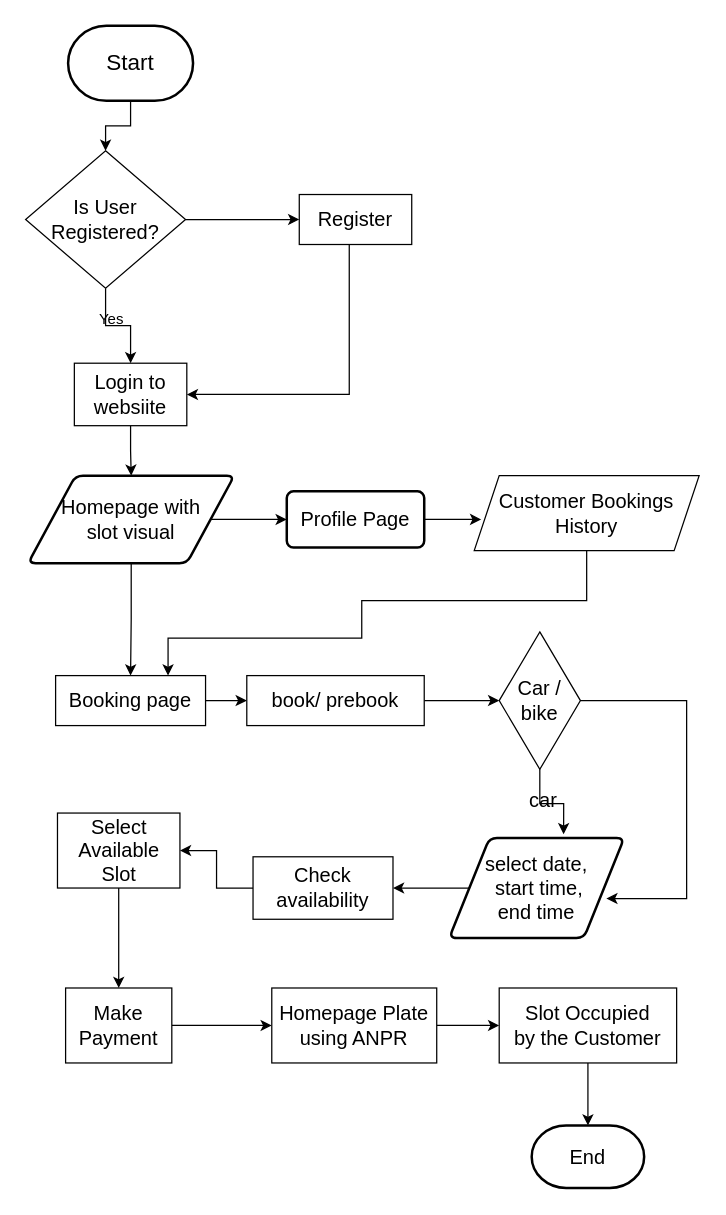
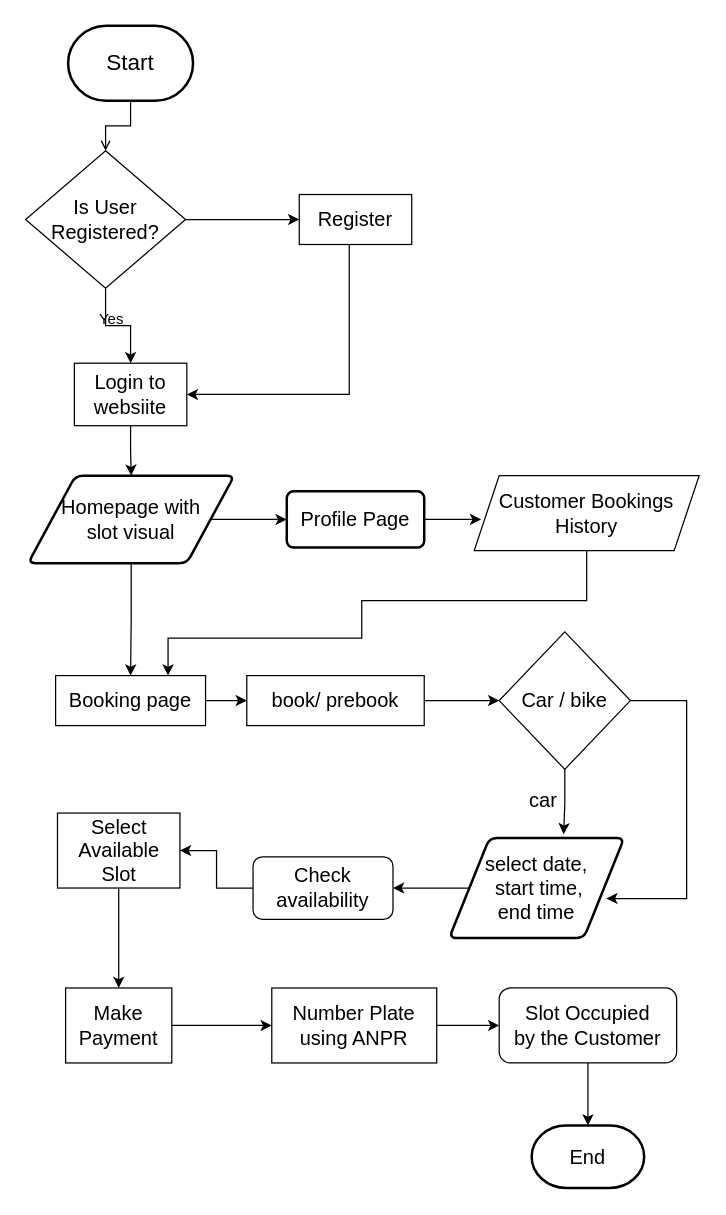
  <mxCell id="0" />
  <mxCell id="1" parent="0" />
- <mxCell id="2" style="edgeStyle=orthogonalEdgeStyle;rounded=0;orthogonalLoop=1;jettySize=auto;html=1;entryX=0.5;entryY=0;entryDx=0;entryDy=0;" parent="1" source="3" target="6" edge="1"><mxGeometry relative="1" as="geometry"><mxPoint x="104" y="140" as="targetPoint" /></mxGeometry></mxCell>
+ <mxCell id="2" style="edgeStyle=orthogonalEdgeStyle;rounded=0;orthogonalLoop=1;jettySize=auto;html=1;entryX=0.5;entryY=0;entryDx=0;entryDy=0;endArrow=open;" parent="1" source="3" target="6" edge="1"><mxGeometry relative="1" as="geometry"><mxPoint x="104" y="140" as="targetPoint" /></mxGeometry></mxCell>
  <mxCell id="3" value="&lt;font style=&quot;font-size: 18px;&quot;&gt;Start&lt;/font&gt;" style="strokeWidth=2;html=1;shape=mxgraph.flowchart.terminator;whiteSpace=wrap;" parent="1" vertex="1"><mxGeometry x="54" y="20" width="100" height="60" as="geometry" /></mxCell>
  <mxCell id="4" style="edgeStyle=orthogonalEdgeStyle;rounded=0;orthogonalLoop=1;jettySize=auto;html=1;exitX=1;exitY=0.5;exitDx=0;exitDy=0;entryX=0;entryY=0.5;entryDx=0;entryDy=0;" parent="1" source="6" target="8" edge="1"><mxGeometry relative="1" as="geometry"><mxPoint x="219" y="175" as="targetPoint" /></mxGeometry></mxCell>
  <mxCell id="5" style="edgeStyle=orthogonalEdgeStyle;rounded=0;orthogonalLoop=1;jettySize=auto;html=1;entryX=0.5;entryY=0;entryDx=0;entryDy=0;" parent="1" source="6" target="11" edge="1"><mxGeometry relative="1" as="geometry"><mxPoint x="104.5" y="290" as="targetPoint" /></mxGeometry></mxCell>
  <mxCell id="6" value="&lt;font style=&quot;font-size: 16px;&quot;&gt;Is User Registered?&lt;/font&gt;" style="rhombus;whiteSpace=wrap;html=1;" parent="1" vertex="1"><mxGeometry x="20" y="120" width="128" height="110" as="geometry" /></mxCell>
  <mxCell id="7" style="edgeStyle=orthogonalEdgeStyle;rounded=0;orthogonalLoop=1;jettySize=auto;html=1;entryX=1;entryY=0.5;entryDx=0;entryDy=0;" parent="1" source="8" target="11" edge="1"><mxGeometry relative="1" as="geometry"><Array as="points"><mxPoint x="279" y="315" /></Array></mxGeometry></mxCell>
  <mxCell id="8" value="&lt;font style=&quot;font-size: 16px;&quot;&gt;Register&lt;/font&gt;" style="rounded=0;whiteSpace=wrap;html=1;" parent="1" vertex="1"><mxGeometry x="239" y="155" width="90" height="40" as="geometry" /></mxCell>
  <mxCell id="9" value="Yes" style="text;html=1;strokeColor=none;fillColor=none;align=center;verticalAlign=middle;whiteSpace=wrap;rounded=0;" parent="1" vertex="1"><mxGeometry x="59" y="240" width="60" height="30" as="geometry" /></mxCell>
  <mxCell id="10" value="" style="edgeStyle=orthogonalEdgeStyle;rounded=0;orthogonalLoop=1;jettySize=auto;html=1;" parent="1" source="11" target="14" edge="1"><mxGeometry relative="1" as="geometry" /></mxCell>
  <mxCell id="11" value="&lt;font style=&quot;font-size: 16px;&quot;&gt;Login to websiite&lt;/font&gt;" style="rounded=0;whiteSpace=wrap;html=1;" parent="1" vertex="1"><mxGeometry x="59" y="290" width="90" height="50" as="geometry" /></mxCell>
  <mxCell id="12" style="edgeStyle=orthogonalEdgeStyle;rounded=0;orthogonalLoop=1;jettySize=auto;html=1;entryX=0.5;entryY=0;entryDx=0;entryDy=0;" parent="1" source="14" target="16" edge="1"><mxGeometry relative="1" as="geometry" /></mxCell>
  <mxCell id="13" value="" style="edgeStyle=orthogonalEdgeStyle;rounded=0;orthogonalLoop=1;jettySize=auto;html=1;" parent="1" source="14" target="32" edge="1"><mxGeometry relative="1" as="geometry" /></mxCell>
  <mxCell id="14" value="&lt;font style=&quot;font-size: 16px;&quot;&gt;Homepage with &lt;br&gt;slot visual&lt;/font&gt;" style="shape=parallelogram;html=1;strokeWidth=2;perimeter=parallelogramPerimeter;whiteSpace=wrap;rounded=1;arcSize=12;size=0.23;" parent="1" vertex="1"><mxGeometry x="22" y="380" width="165" height="70" as="geometry" /></mxCell>
  <mxCell id="15" style="edgeStyle=orthogonalEdgeStyle;rounded=0;orthogonalLoop=1;jettySize=auto;html=1;entryX=0;entryY=0.5;entryDx=0;entryDy=0;" parent="1" source="16" target="18" edge="1"><mxGeometry relative="1" as="geometry" /></mxCell>
  <mxCell id="16" value="&lt;font style=&quot;font-size: 16px;&quot;&gt;Booking page&lt;/font&gt;" style="rounded=0;whiteSpace=wrap;html=1;" parent="1" vertex="1"><mxGeometry x="44" y="540" width="120" height="40" as="geometry" /></mxCell>
  <mxCell id="17" style="edgeStyle=orthogonalEdgeStyle;rounded=0;orthogonalLoop=1;jettySize=auto;html=1;entryX=0;entryY=0.5;entryDx=0;entryDy=0;" parent="1" source="18" target="20" edge="1"><mxGeometry relative="1" as="geometry"><mxPoint x="327" y="560" as="targetPoint" /></mxGeometry></mxCell>
  <mxCell id="18" value="&lt;font style=&quot;font-size: 16px;&quot;&gt;book/ prebook&lt;/font&gt;" style="rounded=0;whiteSpace=wrap;html=1;" parent="1" vertex="1"><mxGeometry x="197" y="540" width="142" height="40" as="geometry" /></mxCell>
  <mxCell id="19" style="edgeStyle=orthogonalEdgeStyle;rounded=0;orthogonalLoop=1;jettySize=auto;html=1;entryX=0.898;entryY=0.605;entryDx=0;entryDy=0;entryPerimeter=0;exitX=1;exitY=0.5;exitDx=0;exitDy=0;" parent="1" source="20" target="22" edge="1"><mxGeometry relative="1" as="geometry"><mxPoint x="467" y="710" as="targetPoint" /><mxPoint x="432" y="560" as="sourcePoint" /><Array as="points"><mxPoint x="549" y="560" /><mxPoint x="549" y="718" /></Array></mxGeometry></mxCell>
- <mxCell id="20" value="&lt;font style=&quot;font-size: 16px;&quot;&gt;Car / bike&lt;/font&gt;" style="rhombus;whiteSpace=wrap;html=1;" parent="1" vertex="1"><mxGeometry x="399" y="505" width="65" height="110" as="geometry" /></mxCell>
+ <mxCell id="20" value="&lt;font style=&quot;font-size: 16px;&quot;&gt;Car / bike&lt;/font&gt;" style="rhombus;whiteSpace=wrap;html=1;" parent="1" vertex="1"><mxGeometry x="399" y="505" width="105" height="110" as="geometry" /></mxCell>
  <mxCell id="21" style="edgeStyle=orthogonalEdgeStyle;rounded=0;orthogonalLoop=1;jettySize=auto;html=1;exitX=0;exitY=0.5;exitDx=0;exitDy=0;" parent="1" source="22" target="25" edge="1"><mxGeometry relative="1" as="geometry" /></mxCell>
  <mxCell id="22" value="&lt;font style=&quot;font-size: 16px;&quot;&gt;select date,&lt;br&gt;&amp;nbsp;start time, &lt;br&gt;end time&lt;/font&gt;" style="shape=parallelogram;html=1;strokeWidth=2;perimeter=parallelogramPerimeter;whiteSpace=wrap;rounded=1;arcSize=12;size=0.23;" parent="1" vertex="1"><mxGeometry x="359" y="670" width="140" height="80" as="geometry" /></mxCell>
  <mxCell id="23" style="edgeStyle=orthogonalEdgeStyle;rounded=0;orthogonalLoop=1;jettySize=auto;html=1;entryX=0.654;entryY=-0.037;entryDx=0;entryDy=0;entryPerimeter=0;exitX=0.5;exitY=1;exitDx=0;exitDy=0;" parent="1" source="20" target="22" edge="1"><mxGeometry relative="1" as="geometry"><mxPoint x="379.5" y="615" as="sourcePoint" /></mxGeometry></mxCell>
  <mxCell id="24" value="" style="edgeStyle=orthogonalEdgeStyle;rounded=0;orthogonalLoop=1;jettySize=auto;html=1;" parent="1" source="25" target="27" edge="1"><mxGeometry relative="1" as="geometry" /></mxCell>
- <mxCell id="25" value="&lt;font style=&quot;font-size: 16px;&quot;&gt;Check availability&lt;/font&gt;" style="rounded=0;whiteSpace=wrap;html=1;" parent="1" vertex="1"><mxGeometry x="202" y="685" width="112" height="50" as="geometry" /></mxCell>
+ <mxCell id="25" value="&lt;font style=&quot;font-size: 16px;&quot;&gt;Check availability&lt;/font&gt;" style="whiteSpace=wrap;html=1;rounded=1;" parent="1" vertex="1"><mxGeometry x="202" y="685" width="112" height="50" as="geometry" /></mxCell>
  <mxCell id="26" style="edgeStyle=orthogonalEdgeStyle;rounded=0;orthogonalLoop=1;jettySize=auto;html=1;" parent="1" source="27" target="29" edge="1"><mxGeometry relative="1" as="geometry"><mxPoint x="94.5" y="780" as="targetPoint" /></mxGeometry></mxCell>
  <mxCell id="27" value="&lt;font style=&quot;font-size: 16px;&quot;&gt;Select Available Slot&lt;/font&gt;" style="whiteSpace=wrap;html=1;rounded=0;" parent="1" vertex="1"><mxGeometry x="45.5" y="650" width="98" height="60" as="geometry" /></mxCell>
  <mxCell id="28" value="" style="edgeStyle=orthogonalEdgeStyle;rounded=0;orthogonalLoop=1;jettySize=auto;html=1;" edge="1" parent="1" source="29" target="39"><mxGeometry relative="1" as="geometry" /></mxCell>
  <mxCell id="29" value="&lt;font style=&quot;font-size: 16px;&quot;&gt;Make&lt;br&gt;Payment&lt;/font&gt;" style="whiteSpace=wrap;html=1;rounded=0;" parent="1" vertex="1"><mxGeometry x="52" y="790" width="85" height="60" as="geometry" /></mxCell>
  <mxCell id="30" style="edgeStyle=orthogonalEdgeStyle;rounded=0;orthogonalLoop=1;jettySize=auto;html=1;" parent="1" source="31" target="36" edge="1"><mxGeometry relative="1" as="geometry" /></mxCell>
- <mxCell id="31" value="&lt;font style=&quot;font-size: 16px;&quot;&gt;Slot Occupied&lt;br&gt;by the Customer&lt;/font&gt;" style="whiteSpace=wrap;html=1;rounded=0;" parent="1" vertex="1"><mxGeometry x="399" y="790" width="142" height="60" as="geometry" /></mxCell>
+ <mxCell id="31" value="&lt;font style=&quot;font-size: 16px;&quot;&gt;Slot Occupied&lt;br&gt;by the Customer&lt;/font&gt;" style="whiteSpace=wrap;html=1;rounded=1;" parent="1" vertex="1"><mxGeometry x="399" y="790" width="142" height="60" as="geometry" /></mxCell>
  <mxCell id="32" value="&lt;font style=&quot;font-size: 16px;&quot;&gt;Profile Page&lt;/font&gt;" style="whiteSpace=wrap;html=1;strokeWidth=2;rounded=1;arcSize=12;" parent="1" vertex="1"><mxGeometry x="229" y="392.5" width="110" height="45" as="geometry" /></mxCell>
  <mxCell id="33" style="edgeStyle=orthogonalEdgeStyle;rounded=0;orthogonalLoop=1;jettySize=auto;html=1;entryX=0.75;entryY=0;entryDx=0;entryDy=0;" edge="1" parent="1" source="34" target="16"><mxGeometry relative="1" as="geometry"><Array as="points"><mxPoint x="469" y="480" /><mxPoint x="289" y="480" /><mxPoint x="289" y="510" /><mxPoint x="134" y="510" /></Array></mxGeometry></mxCell>
  <mxCell id="34" value="&lt;font style=&quot;font-size: 16px;&quot;&gt;Customer Bookings&lt;br&gt;History&lt;/font&gt;" style="shape=parallelogram;perimeter=parallelogramPerimeter;whiteSpace=wrap;html=1;fixedSize=1;" parent="1" vertex="1"><mxGeometry x="379" y="380" width="180" height="60" as="geometry" /></mxCell>
  <mxCell id="35" style="edgeStyle=orthogonalEdgeStyle;rounded=0;orthogonalLoop=1;jettySize=auto;html=1;entryX=0.031;entryY=0.583;entryDx=0;entryDy=0;entryPerimeter=0;" parent="1" source="32" target="34" edge="1"><mxGeometry relative="1" as="geometry" /></mxCell>
  <mxCell id="36" value="&lt;font style=&quot;font-size: 16px;&quot;&gt;End&lt;/font&gt;" style="strokeWidth=2;html=1;shape=mxgraph.flowchart.terminator;whiteSpace=wrap;" parent="1" vertex="1"><mxGeometry x="425" y="900" width="90" height="50" as="geometry" /></mxCell>
  <mxCell id="37" value="&lt;font style=&quot;font-size: 16px;&quot;&gt;car&lt;/font&gt;" style="text;html=1;align=center;verticalAlign=middle;resizable=0;points=[];autosize=1;strokeColor=none;fillColor=none;" vertex="1" parent="1"><mxGeometry x="409" y="625" width="50" height="30" as="geometry" /></mxCell>
  <mxCell id="38" style="edgeStyle=orthogonalEdgeStyle;rounded=0;orthogonalLoop=1;jettySize=auto;html=1;" edge="1" parent="1" source="39" target="31"><mxGeometry relative="1" as="geometry" /></mxCell>
- <mxCell id="39" value="&lt;span style=&quot;font-size: 16px;&quot;&gt;Homepage Plate using ANPR&lt;/span&gt;" style="whiteSpace=wrap;html=1;rounded=0;" vertex="1" parent="1"><mxGeometry x="217" y="790" width="132" height="60" as="geometry" /></mxCell>
+ <mxCell id="39" value="&lt;span style=&quot;font-size: 16px;&quot;&gt;Number Plate using ANPR&lt;/span&gt;" style="whiteSpace=wrap;html=1;rounded=0;" vertex="1" parent="1"><mxGeometry x="217" y="790" width="132" height="60" as="geometry" /></mxCell>
